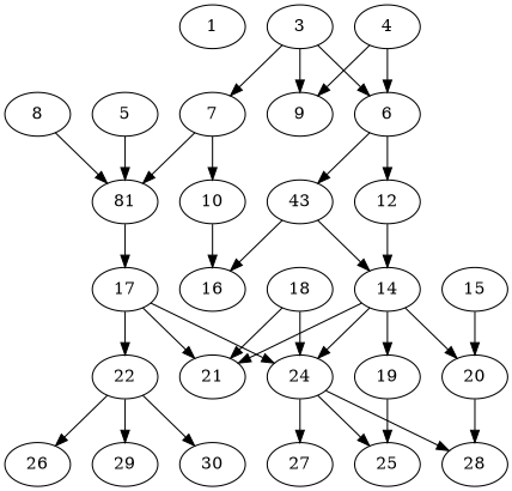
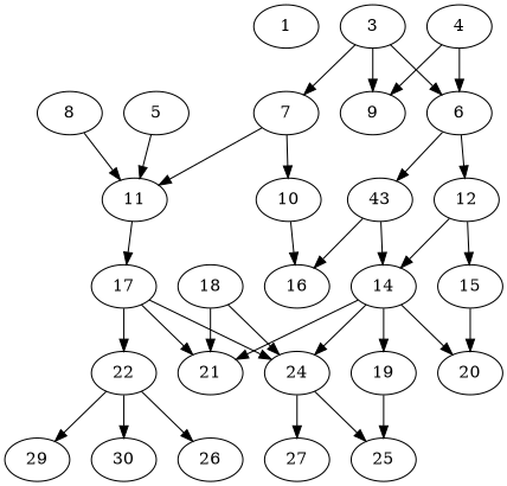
  digraph {
    node [alpha=0.07 compute_size=134217728000 result_size=0]
    1 [alpha=0.01 compute_size=9412352000 ram=6678128 trans_size=848132]
    5 [compute_size=592687553070 ram=3649520 result_size=9216 trans_size=215918]
-   11 [alpha=0.10 compute_size=12819660800 ram=17848496 result_size=1024 trans_size=184045 label=81]
+   11 [alpha=0.10 compute_size=12819660800 ram=17848496 result_size=1024 trans_size=184045]
    8 [alpha=0.06 compute_size=8209096704 ram=13220048 result_size=13312 trans_size=496028]
    17 [compute_size=1134501888 ram=36978464 result_size=70656 trans_size=1032624]
    3 [compute_size=3729457152 ram=6188672 result_size=29696 trans_size=876041]
    6 [compute_size=6474188800 ram=12561104 result_size=1024 trans_size=629913]
    7 [alpha=0.06 compute_size=26690715648 ram=48785600 result_size=54272 trans_size=396669]
    9 [alpha=0.14 compute_size=562278687574 ram=17243408 trans_size=247183]
    12 [alpha=0.05 compute_size=368293445632 ram=8685056 result_size=9216 trans_size=922012]
    n11 [alpha=0.02 compute_size=3429863424 label=43 ram=31938176 result_size=29696 trans_size=142006]
    10 [alpha=0.18 compute_size=299658036535 ram=36470000 result_size=1024 trans_size=474130]
    14 [alpha=0.03 compute_size=265890686448 ram=4039184 result_size=54272 trans_size=1020220]
    15 [alpha=0.17 compute_size=188393589269 ram=51570272 result_size=9216 trans_size=84654]
    16 [alpha=0.14 compute_size=87633054229 ram=48025280 trans_size=486949]
    4 [alpha=0.11 compute_size=9216458752 ram=11324000 result_size=91136 trans_size=942823]
    21 [alpha=0.12 compute_size=659191496704 ram=25771664 trans_size=749540]
    24 [alpha=0.14 compute_size=560464641426 ram=5464784 result_size=1024 trans_size=879174]
    22 [alpha=0.03 ram=31961936 result_size=1024 trans_size=1021594]
    19 [alpha=0.19 compute_size=31434283008 ram=25782752 result_size=54272 trans_size=880612]
    20 [alpha=0.15 compute_size=368293445632 ram=13318256 result_size=9216 trans_size=902191]
    18 [alpha=0.11 compute_size=25337004032 ram=7037696 result_size=91136 trans_size=713639]
    25 [alpha=0.01 compute_size=549755813888 ram=1769312 trans_size=765876]
-   28 [alpha=0.01 compute_size=17464066048 ram=11075312 trans_size=814916]
    27 [alpha=0.00 compute_size=1987321856 ram=33826304 trans_size=943047]
    26 [alpha=0.02 ram=12957104 trans_size=838925]
    29 [alpha=0.10 compute_size=526903640494 ram=42737888 trans_size=177907]
    30 [alpha=0.08 ram=46930736 trans_size=977318]
    5 -> 11
    11 -> 17
    8 -> 11
    17 -> 21
    17 -> 24
    17 -> 22
    3 -> 6
    3 -> 7
    3 -> 9
    6 -> 12
    6 -> n11
    7 -> 11
    7 -> 10
    12 -> 14
+   12 -> 15
    n11 -> 14
    n11 -> 16
    10 -> 16
    14 -> 21
    14 -> 24
    14 -> 19
    14 -> 20
    15 -> 20
    4 -> 6
    4 -> 9
    24 -> 25
-   24 -> 28
    24 -> 27
    22 -> 26
    22 -> 29
    22 -> 30
    19 -> 25
-   20 -> 28
    18 -> 21
    18 -> 24
  }
